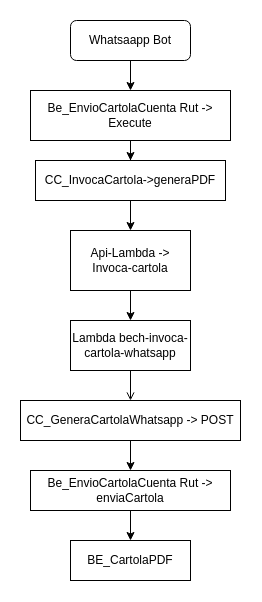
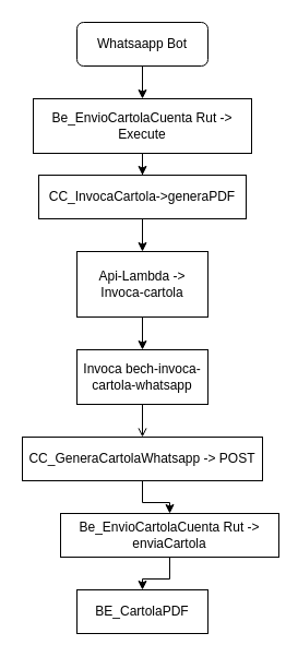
  <mxCell id="0" />
  <mxCell id="1" parent="0" />
  <mxCell id="2" value="" style="edgeStyle=orthogonalEdgeStyle;rounded=0;orthogonalLoop=1;jettySize=auto;html=1;" edge="1" parent="1" source="3" target="7"><mxGeometry relative="1" as="geometry" /></mxCell>
  <mxCell id="3" value="Be_EnvioCartolaCuenta Rut -&amp;gt; Execute" style="rounded=0;whiteSpace=wrap;html=1;" vertex="1" parent="1"><mxGeometry x="30" y="90" width="200" height="50" as="geometry" /></mxCell>
  <mxCell id="4" style="edgeStyle=orthogonalEdgeStyle;rounded=0;orthogonalLoop=1;jettySize=auto;html=1;" edge="1" parent="1" source="5" target="3"><mxGeometry relative="1" as="geometry" /></mxCell>
  <mxCell id="5" value="Whatsaapp Bot" style="rounded=1;whiteSpace=wrap;html=1;" vertex="1" parent="1"><mxGeometry x="70" y="20" width="120" height="40" as="geometry" /></mxCell>
  <mxCell id="6" value="" style="edgeStyle=orthogonalEdgeStyle;rounded=0;orthogonalLoop=1;jettySize=auto;html=1;" edge="1" parent="1" source="7" target="9"><mxGeometry relative="1" as="geometry" /></mxCell>
  <mxCell id="7" value="CC_InvocaCartola-&amp;gt;generaPDF" style="whiteSpace=wrap;html=1;rounded=0;" vertex="1" parent="1"><mxGeometry x="35" y="160" width="190" height="40" as="geometry" /></mxCell>
  <mxCell id="8" value="" style="edgeStyle=orthogonalEdgeStyle;rounded=0;orthogonalLoop=1;jettySize=auto;html=1;" edge="1" parent="1" source="9" target="11"><mxGeometry relative="1" as="geometry" /></mxCell>
  <mxCell id="9" value="Api-Lambda -&amp;gt; Invoca-cartola" style="whiteSpace=wrap;html=1;rounded=0;" vertex="1" parent="1"><mxGeometry x="70" y="230" width="120" height="60" as="geometry" /></mxCell>
  <mxCell id="10" value="" style="edgeStyle=orthogonalEdgeStyle;rounded=0;orthogonalLoop=1;jettySize=auto;html=1;endArrow=open;" edge="1" parent="1" source="11" target="13"><mxGeometry relative="1" as="geometry" /></mxCell>
- <mxCell id="11" value="Lambda bech-invoca-cartola-whatsapp" style="whiteSpace=wrap;html=1;rounded=0;" vertex="1" parent="1"><mxGeometry x="70" y="320" width="120" height="50" as="geometry" /></mxCell>
+ <mxCell id="11" value="Invoca bech-invoca-cartola-whatsapp" style="whiteSpace=wrap;html=1;rounded=0;" vertex="1" parent="1"><mxGeometry x="70" y="320" width="120" height="50" as="geometry" /></mxCell>
  <mxCell id="12" value="" style="edgeStyle=orthogonalEdgeStyle;rounded=0;orthogonalLoop=1;jettySize=auto;html=1;" edge="1" parent="1" source="13" target="15"><mxGeometry relative="1" as="geometry" /></mxCell>
  <mxCell id="13" value="CC_GeneraCartolaWhatsapp -&amp;gt; POST" style="whiteSpace=wrap;html=1;rounded=0;" vertex="1" parent="1"><mxGeometry x="20" y="400" width="220" height="40" as="geometry" /></mxCell>
  <mxCell id="14" value="" style="edgeStyle=orthogonalEdgeStyle;rounded=0;orthogonalLoop=1;jettySize=auto;html=1;" edge="1" parent="1" source="15" target="16"><mxGeometry relative="1" as="geometry" /></mxCell>
- <mxCell id="15" value="Be_EnvioCartolaCuenta Rut -&amp;gt; enviaCartola" style="rounded=0;whiteSpace=wrap;html=1;" vertex="1" parent="1"><mxGeometry x="30" y="470" width="200" height="40" as="geometry" /></mxCell>
+ <mxCell id="15" value="Be_EnvioCartolaCuenta Rut -&amp;gt; enviaCartola" style="rounded=0;whiteSpace=wrap;html=1;" vertex="1" parent="1"><mxGeometry x="55" y="470" width="200" height="40" as="geometry" /></mxCell>
  <mxCell id="16" value="BE_CartolaPDF" style="whiteSpace=wrap;html=1;rounded=0;" vertex="1" parent="1"><mxGeometry x="70" y="540" width="120" height="40" as="geometry" /></mxCell>
